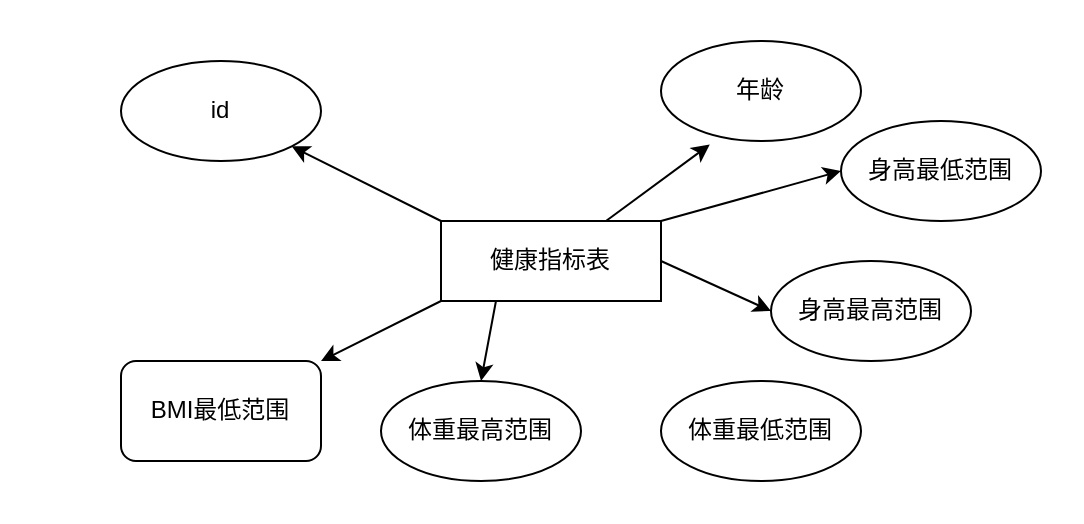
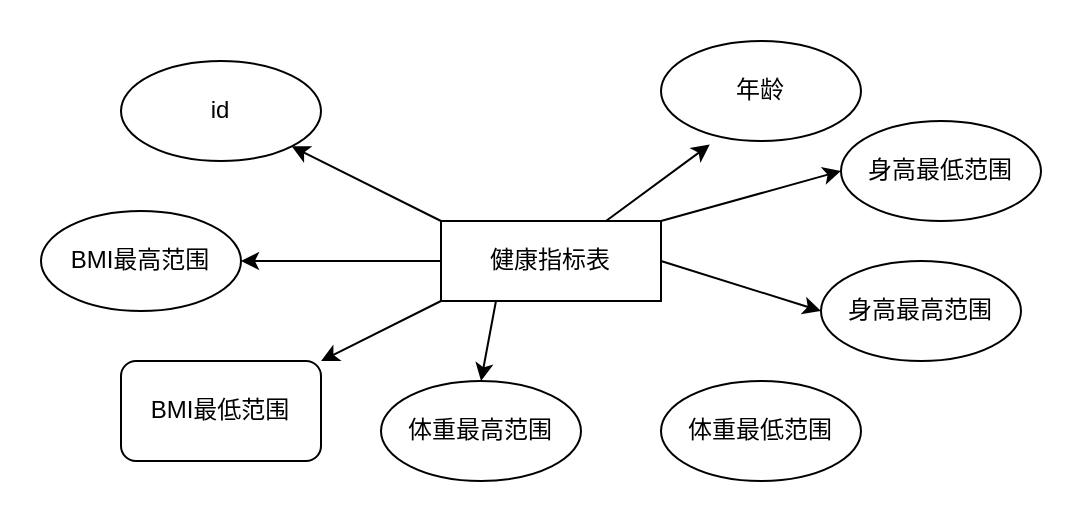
  <mxCell id="0" />
  <mxCell id="1" parent="0" />
  <mxCell id="2" value="健康指标表" style="rounded=0;whiteSpace=wrap;html=1;" vertex="1" parent="1"><mxGeometry x="220" y="110" width="110" height="40" as="geometry" /></mxCell>
+ <mxCell id="3" value="BMI最高范围" style="ellipse;whiteSpace=wrap;html=1;" vertex="1" parent="1"><mxGeometry x="20" y="105" width="100" height="50" as="geometry" /></mxCell>
  <mxCell id="4" value="id" style="ellipse;whiteSpace=wrap;html=1;" vertex="1" parent="1"><mxGeometry x="60" y="30" width="100" height="50" as="geometry" /></mxCell>
  <mxCell id="5" value="年龄" style="ellipse;whiteSpace=wrap;html=1;" vertex="1" parent="1"><mxGeometry x="330" y="20" width="100" height="50" as="geometry" /></mxCell>
  <mxCell id="6" value="BMI最低范围" style="whiteSpace=wrap;html=1;rounded=1;" vertex="1" parent="1"><mxGeometry x="60" y="180" width="100" height="50" as="geometry" /></mxCell>
  <mxCell id="7" value="体重最高范围" style="ellipse;whiteSpace=wrap;html=1;" vertex="1" parent="1"><mxGeometry x="190" y="190" width="100" height="50" as="geometry" /></mxCell>
  <mxCell id="8" value="体重最低范围" style="ellipse;whiteSpace=wrap;html=1;" vertex="1" parent="1"><mxGeometry x="330" y="190" width="100" height="50" as="geometry" /></mxCell>
  <mxCell id="9" value="身高最低范围" style="ellipse;whiteSpace=wrap;html=1;" vertex="1" parent="1"><mxGeometry x="420" y="60" width="100" height="50" as="geometry" /></mxCell>
- <mxCell id="10" value="身高最高范围" style="ellipse;whiteSpace=wrap;html=1;" vertex="1" parent="1"><mxGeometry x="385" y="130" width="100" height="50" as="geometry" /></mxCell>
+ <mxCell id="10" value="身高最高范围" style="ellipse;whiteSpace=wrap;html=1;" vertex="1" parent="1"><mxGeometry x="410" y="130" width="100" height="50" as="geometry" /></mxCell>
  <mxCell id="11" value="" style="endArrow=classic;html=1;rounded=0;entryX=1;entryY=0;entryDx=0;entryDy=0;exitX=0;exitY=1;exitDx=0;exitDy=0;" edge="1" parent="1" source="2" target="6"><mxGeometry width="50" height="50" relative="1" as="geometry"><mxPoint x="-80" y="210" as="sourcePoint" /><mxPoint x="-30" y="160" as="targetPoint" /></mxGeometry></mxCell>
  <mxCell id="12" value="" style="endArrow=classic;html=1;rounded=0;entryX=1;entryY=1;entryDx=0;entryDy=0;exitX=0;exitY=0;exitDx=0;exitDy=0;" edge="1" parent="1" source="2" target="4"><mxGeometry width="50" height="50" relative="1" as="geometry"><mxPoint x="-70" y="220" as="sourcePoint" /><mxPoint x="-20" y="170" as="targetPoint" /></mxGeometry></mxCell>
+ <mxCell id="13" value="" style="endArrow=classic;html=1;rounded=0;entryX=1;entryY=0.5;entryDx=0;entryDy=0;exitX=0;exitY=0.5;exitDx=0;exitDy=0;" edge="1" parent="1" source="2" target="3"><mxGeometry width="50" height="50" relative="1" as="geometry"><mxPoint x="-60" y="230" as="sourcePoint" /><mxPoint x="-10" y="180" as="targetPoint" /></mxGeometry></mxCell>
  <mxCell id="14" value="" style="endArrow=classic;html=1;rounded=0;entryX=0.5;entryY=0;entryDx=0;entryDy=0;exitX=0.25;exitY=1;exitDx=0;exitDy=0;" edge="1" parent="1" source="2" target="7"><mxGeometry width="50" height="50" relative="1" as="geometry"><mxPoint x="-50" y="240" as="sourcePoint" /><mxPoint x="0" y="190" as="targetPoint" /></mxGeometry></mxCell>
  <mxCell id="15" value="" style="endArrow=classic;html=1;rounded=0;entryX=0;entryY=0.5;entryDx=0;entryDy=0;exitX=1;exitY=0.5;exitDx=0;exitDy=0;" edge="1" parent="1" source="2" target="10"><mxGeometry width="50" height="50" relative="1" as="geometry"><mxPoint x="313" y="160" as="sourcePoint" /><mxPoint x="345" y="207" as="targetPoint" /></mxGeometry></mxCell>
  <mxCell id="16" value="" style="endArrow=classic;html=1;rounded=0;entryX=0;entryY=0.5;entryDx=0;entryDy=0;exitX=1;exitY=0;exitDx=0;exitDy=0;" edge="1" parent="1" source="2" target="9"><mxGeometry width="50" height="50" relative="1" as="geometry"><mxPoint x="323" y="170" as="sourcePoint" /><mxPoint x="355" y="217" as="targetPoint" /></mxGeometry></mxCell>
  <mxCell id="17" value="" style="endArrow=classic;html=1;rounded=0;entryX=0.244;entryY=1.036;entryDx=0;entryDy=0;exitX=0.75;exitY=0;exitDx=0;exitDy=0;entryPerimeter=0;" edge="1" parent="1" source="2" target="5"><mxGeometry width="50" height="50" relative="1" as="geometry"><mxPoint x="333" y="180" as="sourcePoint" /><mxPoint x="365" y="227" as="targetPoint" /></mxGeometry></mxCell>
